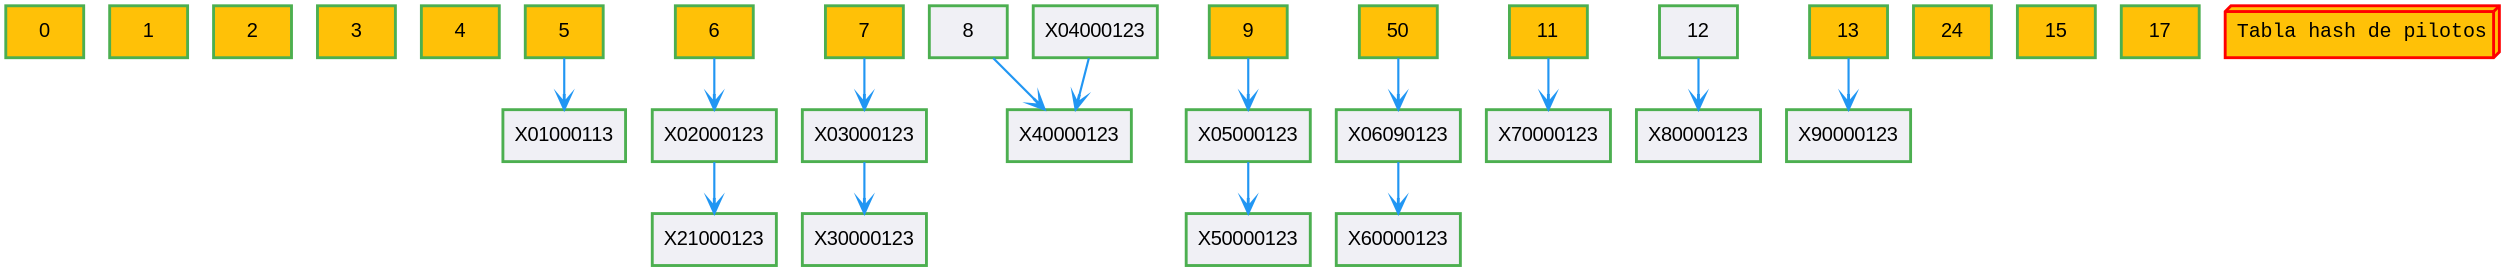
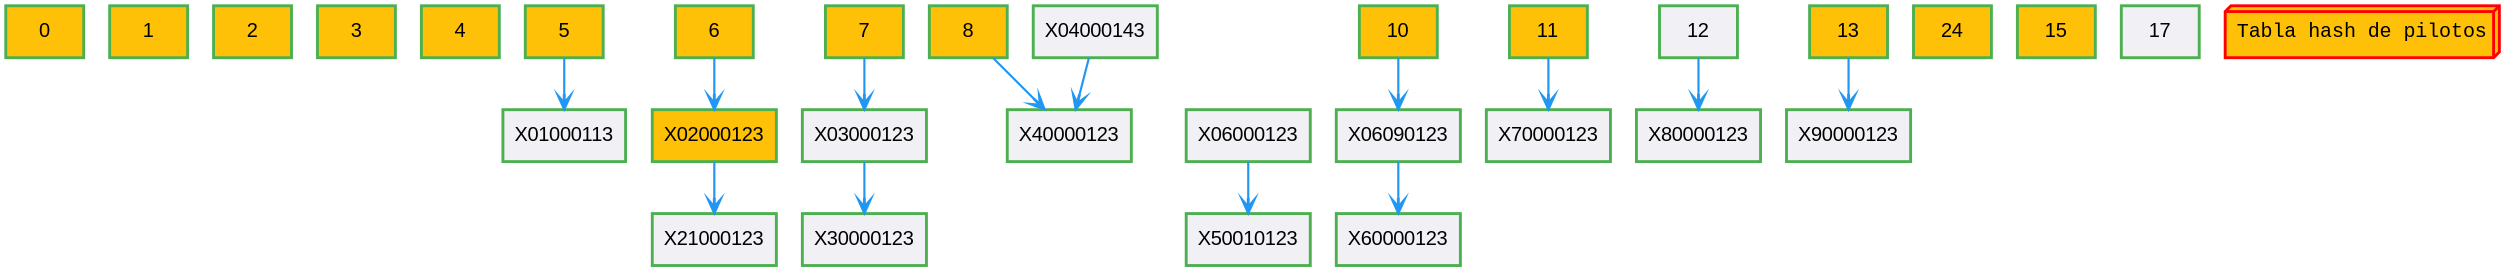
  digraph {
    rankdir=TB
    node [color="#4CAF50" fillcolor="#FFC107" fontname=Arial penwidth=2 shape=box style=filled]
    edge [arrowhead=vee color="#2196F3" penwidth=1.5]
    n1 [label=0]
    n2 [label=1]
    n3 [label=2]
    n4 [label=3]
    n5 [label=4]
    n6 [label=5]
    n7 [label=6]
    n8 [label=7]
-   n9 [fillcolor="#f0f0f5" label=8]
-   n10 [label=9]
-   n11 [label=50]
+   n9 [label=8]
+   n11 [label=10]
    n12 [label=11]
    n13 [fillcolor="#f0f0f5" label=12]
    n14 [label=13]
    n15 [label=24]
    n16 [label=15]
-   n17 [label=17]
+   n17 [fillcolor="#f0f0f5" label=17]
    n18 [fillcolor="#f0f0f5" label=X01000113]
-   n19 [fillcolor="#f0f0f5" label=X02000123]
+   n19 [label=X02000123]
    n20 [fillcolor="#f0f0f5" label=X03000123]
    n21 [fillcolor="#f0f0f5" label=X40000123]
-   n22 [fillcolor="#f0f0f5" label=X05000123]
+   n22 [fillcolor="#f0f0f5" label=X06000123]
    n23 [fillcolor="#f0f0f5" label=X06090123]
    n24 [fillcolor="#f0f0f5" label=X70000123]
    n25 [fillcolor="#f0f0f5" label=X80000123]
    n26 [fillcolor="#f0f0f5" label=X90000123]
    n27 [color=red fontname="Courier New" label="Tabla hash de pilotos" shape=box3d]
    n28 [fillcolor="#f0f0f5" label=X21000123]
    n29 [fillcolor="#f0f0f5" label=X30000123]
-   n30 [fillcolor="#f0f0f5" label=X04000123]
-   n31 [fillcolor="#f0f0f5" label=X50000123]
+   n30 [fillcolor="#f0f0f5" label=X04000143]
+   n31 [fillcolor="#f0f0f5" label=X50010123]
    n32 [fillcolor="#f0f0f5" label=X60000123]
    subgraph sub_1 {
      rank=same
      n1
      n2
      n3
      n4
      n5
      n6
      n7
      n8
      n9
-     n10
      n11
      n12
      n13
      n14
      n15
      n16
      n17
    }
    n6 -> n18
    n7 -> n19
    n8 -> n20
    n9 -> n21
-   n10 -> n22
    n11 -> n23
    n12 -> n24
    n13 -> n25
    n14 -> n26
    n19 -> n28
    n20 -> n29
    n22 -> n31
    n23 -> n32
    n30 -> n21
  }
